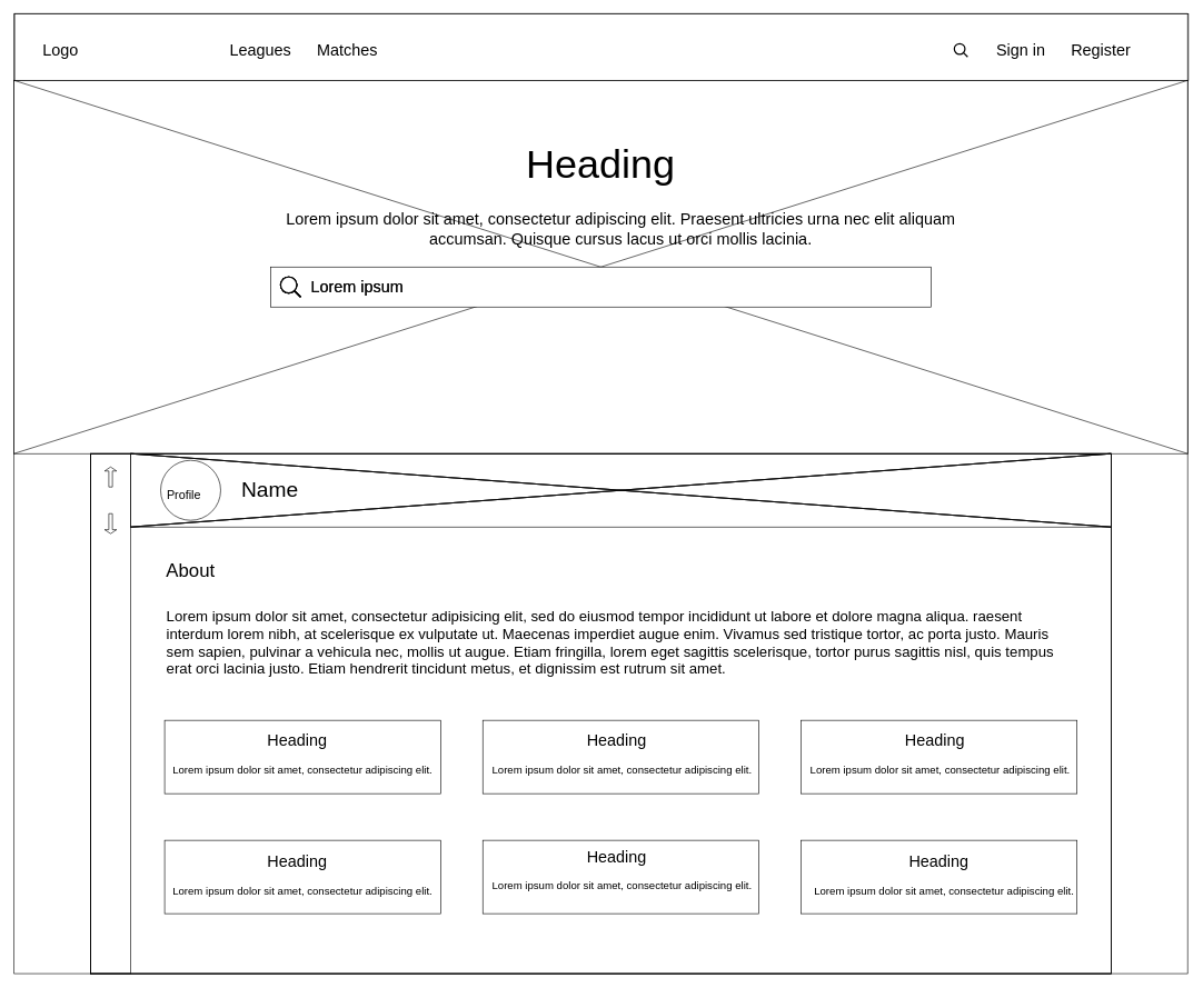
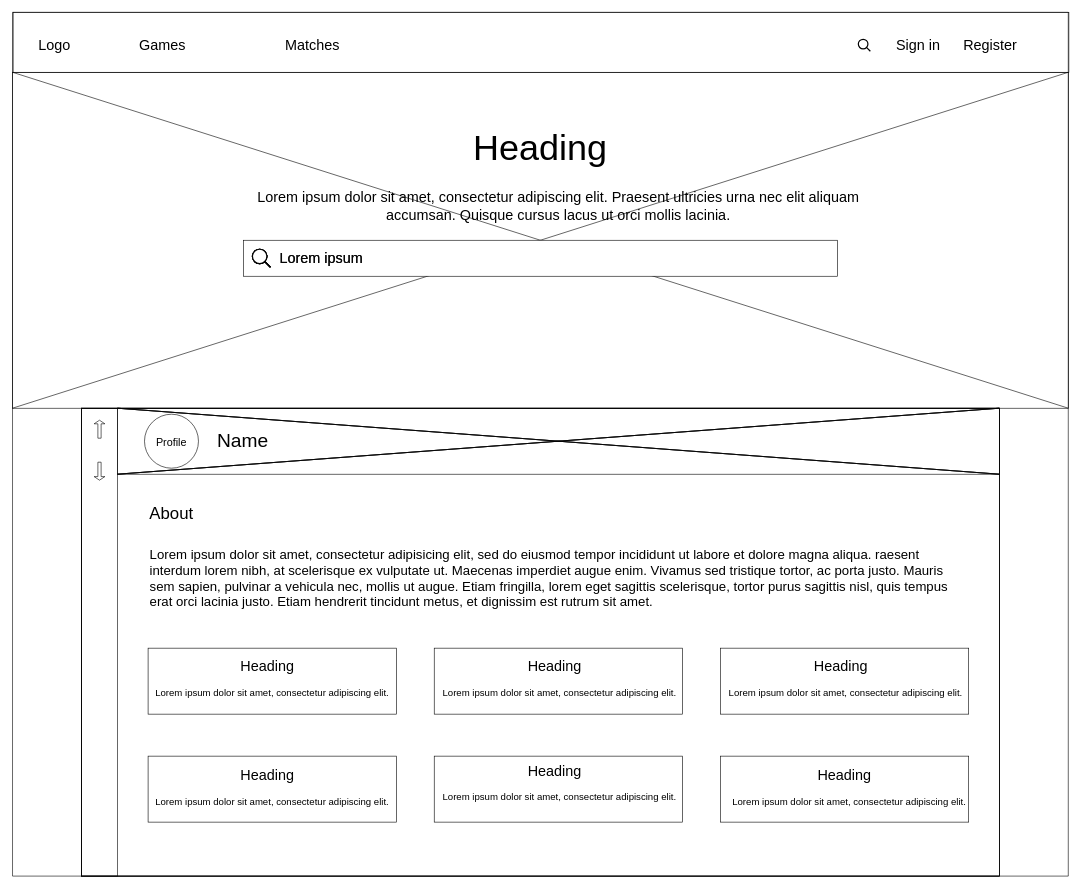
  <mxCell id="0" />
  <mxCell id="1" parent="0" />
  <mxCell id="2" value="" style="rounded=0;whiteSpace=wrap;html=1;fillColor=none;" vertex="1" parent="1"><mxGeometry x="21" width="1760" height="100" as="geometry" y="20" /></mxCell>
  <mxCell id="3" value="" style="swimlane;startSize=0;" vertex="1" parent="1"><mxGeometry x="20" width="1760" height="1440" as="geometry" y="20"><mxRectangle x="80" width="50" height="40" as="alternateBounds" /></mxGeometry></mxCell>
  <mxCell id="4" value="" style="rounded=0;whiteSpace=wrap;html=1;labelBackgroundColor=none;fontSize=24;strokeColor=#000000;fillColor=none;" vertex="1" parent="3"><mxGeometry x="115" y="660" width="1530" height="780" as="geometry" /></mxCell>
  <mxCell id="5" value="" style="rounded=0;whiteSpace=wrap;html=1;labelBackgroundColor=none;fontSize=24;strokeColor=#000000;fillColor=none;" vertex="1" parent="3"><mxGeometry x="115" y="660" width="1530" height="780" as="geometry" /></mxCell>
  <mxCell id="6" value="" style="rounded=0;whiteSpace=wrap;html=1;fillColor=none;" vertex="1" parent="3"><mxGeometry y="100" width="1760" height="560" as="geometry" /></mxCell>
  <mxCell id="7" value="" style="endArrow=none;html=1;rounded=0;entryX=1;entryY=0;entryDx=0;entryDy=0;exitX=0;exitY=1;exitDx=0;exitDy=0;" edge="1" parent="3" source="6" target="6"><mxGeometry width="50" height="50" relative="1" as="geometry"><mxPoint x="190" y="270" as="sourcePoint" /><mxPoint x="240" y="220" as="targetPoint" /></mxGeometry></mxCell>
  <mxCell id="8" value="" style="endArrow=none;html=1;rounded=0;entryX=0;entryY=0;entryDx=0;entryDy=0;exitX=1;exitY=1;exitDx=0;exitDy=0;" edge="1" parent="3" source="6" target="6"><mxGeometry width="50" height="50" relative="1" as="geometry"><mxPoint x="240" y="280" as="sourcePoint" /><mxPoint x="340" y="180" as="targetPoint" /></mxGeometry></mxCell>
  <mxCell id="9" value="" style="rounded=0;whiteSpace=wrap;html=1;fillColor=default;" vertex="1" parent="3"><mxGeometry x="385" y="380" width="990" height="60" as="geometry" /></mxCell>
  <mxCell id="10" value="&lt;font style=&quot;font-size: 60px&quot;&gt;Heading&lt;/font&gt;" style="text;html=1;strokeColor=none;fillColor=none;align=center;verticalAlign=middle;whiteSpace=wrap;rounded=0;" vertex="1" parent="3"><mxGeometry x="795" y="200" width="170" height="50" as="geometry" /></mxCell>
  <mxCell id="11" value="Lorem ipsum dolor sit amet, consectetur adipiscing elit. Praesent ultricies urna nec elit aliquam accumsan. Quisque cursus lacus ut orci mollis lacinia." style="text;strokeColor=none;fillColor=none;align=center;verticalAlign=top;rounded=0;fontSize=24;spacing=0;whiteSpace=wrap;" vertex="1" parent="3"><mxGeometry x="385" y="290" width="1050" height="80" as="geometry" /></mxCell>
  <mxCell id="12" value="" style="html=1;verticalLabelPosition=bottom;align=center;labelBackgroundColor=#000000;verticalAlign=top;strokeWidth=2;strokeColor=#000000;shadow=0;dashed=0;shape=mxgraph.ios7.icons.looking_glass;fontSize=24;fillColor=default;" vertex="1" parent="3"><mxGeometry x="400" y="395" width="30" height="30" as="geometry" /></mxCell>
  <mxCell id="13" value="Lorem ipsum" style="text;html=1;strokeColor=none;fillColor=none;align=center;verticalAlign=middle;whiteSpace=wrap;rounded=0;labelBackgroundColor=none;fontSize=24;textOpacity=70;" vertex="1" parent="3"><mxGeometry x="430" y="395" width="170" height="30" as="geometry" /></mxCell>
  <mxCell id="14" value="Logo" style="text;html=1;strokeColor=none;fillColor=none;align=center;verticalAlign=middle;whiteSpace=wrap;rounded=0;labelBackgroundColor=none;fontSize=24;" vertex="1" parent="3"><mxGeometry x="40" y="40" width="60" height="30" as="geometry" /></mxCell>
+ <mxCell id="15" value="Games" style="text;html=1;strokeColor=none;fillColor=none;align=center;verticalAlign=middle;whiteSpace=wrap;rounded=0;labelBackgroundColor=none;fontSize=24;" vertex="1" parent="3"><mxGeometry x="200" y="40" width="100" height="30" as="geometry" /></mxCell>
  <mxCell id="16" value="Matches" style="text;html=1;strokeColor=none;fillColor=none;align=center;verticalAlign=middle;whiteSpace=wrap;rounded=0;labelBackgroundColor=none;fontSize=24;" vertex="1" parent="3"><mxGeometry x="450" y="40" width="100" height="30" as="geometry" /></mxCell>
  <mxCell id="17" value="Sign in" style="text;html=1;strokeColor=none;fillColor=none;align=center;verticalAlign=middle;whiteSpace=wrap;rounded=0;labelBackgroundColor=none;fontSize=24;" vertex="1" parent="3"><mxGeometry x="1460" y="40" width="100" height="30" as="geometry" /></mxCell>
  <mxCell id="18" value="Register" style="text;html=1;strokeColor=none;fillColor=none;align=center;verticalAlign=middle;whiteSpace=wrap;rounded=0;labelBackgroundColor=none;fontSize=24;" vertex="1" parent="3"><mxGeometry x="1580" y="40" width="100" height="30" as="geometry" /></mxCell>
  <mxCell id="19" value="" style="html=1;verticalLabelPosition=bottom;align=center;labelBackgroundColor=#000000;verticalAlign=top;strokeWidth=2;strokeColor=#000000;shadow=0;dashed=0;shape=mxgraph.ios7.icons.looking_glass;fontSize=24;fillColor=default;" vertex="1" parent="3"><mxGeometry x="1410" y="45" width="20" height="20" as="geometry" /></mxCell>
  <mxCell id="20" value="" style="rounded=0;whiteSpace=wrap;html=1;labelBackgroundColor=none;fontSize=24;strokeColor=#000000;fillColor=none;" vertex="1" parent="3"><mxGeometry x="115" y="660" width="1530" height="780" as="geometry" /></mxCell>
  <mxCell id="21" value="" style="rounded=0;whiteSpace=wrap;html=1;labelBackgroundColor=none;fontSize=24;strokeColor=#000000;fillColor=none;" vertex="1" parent="3"><mxGeometry x="115" y="660" width="60" height="780" as="geometry" /></mxCell>
  <mxCell id="22" value="" style="shape=singleArrow;direction=north;whiteSpace=wrap;html=1;labelBackgroundColor=none;fontSize=24;strokeColor=#000000;fillColor=none;" vertex="1" parent="3"><mxGeometry x="136" y="680" width="18" height="30" as="geometry" /></mxCell>
  <mxCell id="23" value="" style="shape=singleArrow;direction=north;whiteSpace=wrap;html=1;labelBackgroundColor=none;fontSize=24;strokeColor=#000000;fillColor=none;rotation=180;" vertex="1" parent="3"><mxGeometry x="136" y="750" width="18" height="30" as="geometry" /></mxCell>
  <mxCell id="24" value="" style="rounded=0;whiteSpace=wrap;html=1;fillColor=none;labelBackgroundColor=none;fontSize=16;strokeColor=#000000;" vertex="1" parent="3"><mxGeometry x="175" y="660" width="1470" height="110" as="geometry" /></mxCell>
  <mxCell id="25" value="" style="endArrow=none;html=1;rounded=0;entryX=0;entryY=0;entryDx=0;entryDy=0;exitX=1;exitY=1;exitDx=0;exitDy=0;fontSize=16;" edge="1" parent="3" source="24"><mxGeometry width="50" height="50" relative="1" as="geometry"><mxPoint x="275" y="760" as="sourcePoint" /><mxPoint x="175" y="660" as="targetPoint" /></mxGeometry></mxCell>
  <mxCell id="26" value="" style="endArrow=none;html=1;rounded=0;entryX=1;entryY=0;entryDx=0;entryDy=0;exitX=0;exitY=1;exitDx=0;exitDy=0;fontSize=16;" edge="1" parent="3" source="24" target="24"><mxGeometry width="50" height="50" relative="1" as="geometry"><mxPoint x="175" y="760" as="sourcePoint" /><mxPoint x="275" y="660" as="targetPoint" /></mxGeometry></mxCell>
  <mxCell id="27" value="" style="ellipse;whiteSpace=wrap;html=1;aspect=fixed;labelBackgroundColor=none;fontSize=16;strokeColor=#000000;fillColor=none;" vertex="1" parent="3"><mxGeometry x="220" y="670" width="90" height="90" as="geometry" /></mxCell>
  <mxCell id="28" value="&lt;font style=&quot;font-size: 32px&quot;&gt;Name&lt;/font&gt;" style="text;html=1;strokeColor=none;fillColor=none;align=center;verticalAlign=middle;whiteSpace=wrap;rounded=0;" vertex="1" parent="3"><mxGeometry x="299" y="690" width="170" height="50" as="geometry" /></mxCell>
  <mxCell id="29" value="Lorem ipsum dolor sit amet, consectetur adipisicing elit, sed do eiusmod tempor incididunt ut labore et dolore magna aliqua. raesent interdum lorem nibh, at scelerisque ex vulputate ut. Maecenas imperdiet augue enim. Vivamus sed tristique tortor, ac porta justo. Mauris sem sapien, pulvinar a vehicula nec, mollis ut augue. Etiam fringilla, lorem eget sagittis scelerisque, tortor purus sagittis nisl, quis tempus erat orci lacinia justo. Etiam hendrerit tincidunt metus, et dignissim est rutrum sit amet." style="text;strokeColor=none;fillColor=none;spacing=5;spacingTop=-20;whiteSpace=wrap;overflow=hidden;rounded=0;labelBackgroundColor=none;fontSize=22;" vertex="1" parent="3"><mxGeometry x="224" y="902" width="1340" height="130" as="geometry" /></mxCell>
- <mxCell id="30" value="&lt;font style=&quot;font-size: 18px&quot;&gt;Profile&lt;/font&gt;" style="text;html=1;strokeColor=none;fillColor=none;align=center;verticalAlign=middle;whiteSpace=wrap;rounded=0;labelBackgroundColor=none;fontSize=32;" vertex="1" parent="3"><mxGeometry x="225" y="702" width="60" height="30" as="geometry" /></mxCell>
+ <mxCell id="30" value="&lt;font style=&quot;font-size: 18px&quot;&gt;Profile&lt;/font&gt;" style="text;html=1;strokeColor=none;fillColor=none;align=center;verticalAlign=middle;whiteSpace=wrap;rounded=0;labelBackgroundColor=none;fontSize=32;" vertex="1" parent="3"><mxGeometry x="235" y="697" width="60" height="30" as="geometry" /></mxCell>
  <mxCell id="31" value="&lt;font style=&quot;font-size: 28px&quot;&gt;About&lt;/font&gt;" style="text;html=1;strokeColor=none;fillColor=none;align=center;verticalAlign=middle;whiteSpace=wrap;rounded=0;labelBackgroundColor=none;fontSize=32;" vertex="1" parent="3"><mxGeometry x="235" y="820" width="60" height="30" as="geometry" /></mxCell>
  <mxCell id="32" value="" style="rounded=0;whiteSpace=wrap;html=1;labelBackgroundColor=none;fontSize=22;strokeColor=#000000;fillColor=default;" vertex="1" parent="3"><mxGeometry x="226" y="1060" width="414" height="110" as="geometry" /></mxCell>
  <mxCell id="33" value="" style="rounded=0;whiteSpace=wrap;html=1;labelBackgroundColor=none;fontSize=22;strokeColor=#000000;fillColor=default;" vertex="1" parent="3"><mxGeometry x="703" y="1060" width="414" height="110" as="geometry" /></mxCell>
  <mxCell id="34" value="" style="rounded=0;whiteSpace=wrap;html=1;labelBackgroundColor=none;fontSize=22;strokeColor=#000000;fillColor=default;" vertex="1" parent="3"><mxGeometry x="1180" y="1060" width="414" height="110" as="geometry" /></mxCell>
  <mxCell id="35" value="" style="rounded=0;whiteSpace=wrap;html=1;labelBackgroundColor=none;fontSize=22;strokeColor=#000000;fillColor=default;" vertex="1" parent="3"><mxGeometry x="226" y="1240" width="414" height="110" as="geometry" /></mxCell>
  <mxCell id="36" value="" style="rounded=0;whiteSpace=wrap;html=1;labelBackgroundColor=none;fontSize=22;strokeColor=#000000;fillColor=default;" vertex="1" parent="3"><mxGeometry x="703" y="1240" width="414" height="110" as="geometry" /></mxCell>
  <mxCell id="37" value="" style="rounded=0;whiteSpace=wrap;html=1;labelBackgroundColor=none;fontSize=22;strokeColor=#000000;fillColor=default;" vertex="1" parent="3"><mxGeometry x="1180" y="1240" width="414" height="110" as="geometry" /></mxCell>
  <mxCell id="38" value="&lt;font style=&quot;font-size: 24px&quot;&gt;Heading&lt;/font&gt;" style="text;html=1;strokeColor=none;fillColor=none;align=center;verticalAlign=middle;whiteSpace=wrap;rounded=0;fontSize=12;" vertex="1" parent="3"><mxGeometry x="340" y="1066" width="170" height="50" as="geometry" /></mxCell>
  <mxCell id="39" value="Lorem ipsum dolor sit amet, consectetur adipiscing elit." style="text;strokeColor=none;fillColor=none;align=center;verticalAlign=top;rounded=0;fontSize=16;spacing=0;whiteSpace=wrap;" vertex="1" parent="3"><mxGeometry x="228" y="1120" width="410" height="40" as="geometry" /></mxCell>
  <mxCell id="40" value="&lt;font style=&quot;font-size: 24px&quot;&gt;Heading&lt;/font&gt;" style="text;html=1;strokeColor=none;fillColor=none;align=center;verticalAlign=middle;whiteSpace=wrap;rounded=0;fontSize=12;" vertex="1" parent="3"><mxGeometry x="819" y="1066" width="170" height="50" as="geometry" /></mxCell>
  <mxCell id="41" value="Lorem ipsum dolor sit amet, consectetur adipiscing elit." style="text;strokeColor=none;fillColor=none;align=center;verticalAlign=top;rounded=0;fontSize=16;spacing=0;whiteSpace=wrap;" vertex="1" parent="3"><mxGeometry x="707" y="1120" width="410" height="40" as="geometry" /></mxCell>
  <mxCell id="42" value="&lt;font style=&quot;font-size: 24px&quot;&gt;Heading&lt;/font&gt;" style="text;html=1;strokeColor=none;fillColor=none;align=center;verticalAlign=middle;whiteSpace=wrap;rounded=0;fontSize=12;" vertex="1" parent="3"><mxGeometry x="1296" y="1066" width="170" height="50" as="geometry" /></mxCell>
  <mxCell id="43" value="Lorem ipsum dolor sit amet, consectetur adipiscing elit." style="text;strokeColor=none;fillColor=none;align=center;verticalAlign=top;rounded=0;fontSize=16;spacing=0;whiteSpace=wrap;" vertex="1" parent="3"><mxGeometry x="1184" y="1120" width="410" height="40" as="geometry" /></mxCell>
  <mxCell id="44" value="&lt;font style=&quot;font-size: 24px&quot;&gt;Heading&lt;/font&gt;" style="text;html=1;strokeColor=none;fillColor=none;align=center;verticalAlign=middle;whiteSpace=wrap;rounded=0;fontSize=12;" vertex="1" parent="3"><mxGeometry x="340" y="1248" width="170" height="50" as="geometry" /></mxCell>
  <mxCell id="45" value="Lorem ipsum dolor sit amet, consectetur adipiscing elit." style="text;strokeColor=none;fillColor=none;align=center;verticalAlign=top;rounded=0;fontSize=16;spacing=0;whiteSpace=wrap;" vertex="1" parent="3"><mxGeometry x="228" y="1302" width="410" height="40" as="geometry" /></mxCell>
  <mxCell id="46" value="&lt;font style=&quot;font-size: 24px&quot;&gt;Heading&lt;/font&gt;" style="text;html=1;strokeColor=none;fillColor=none;align=center;verticalAlign=middle;whiteSpace=wrap;rounded=0;fontSize=12;" vertex="1" parent="3"><mxGeometry x="819" y="1240" width="170" height="50" as="geometry" /></mxCell>
  <mxCell id="47" value="Lorem ipsum dolor sit amet, consectetur adipiscing elit." style="text;strokeColor=none;fillColor=none;align=center;verticalAlign=top;rounded=0;fontSize=16;spacing=0;whiteSpace=wrap;" vertex="1" parent="3"><mxGeometry x="707" y="1294" width="410" height="40" as="geometry" /></mxCell>
  <mxCell id="48" value="&lt;font style=&quot;font-size: 24px&quot;&gt;Heading&lt;/font&gt;" style="text;html=1;strokeColor=none;fillColor=none;align=center;verticalAlign=middle;whiteSpace=wrap;rounded=0;fontSize=12;" vertex="1" parent="3"><mxGeometry x="1302" y="1248" width="170" height="50" as="geometry" /></mxCell>
  <mxCell id="49" value="Lorem ipsum dolor sit amet, consectetur adipiscing elit." style="text;strokeColor=none;fillColor=none;align=center;verticalAlign=top;rounded=0;fontSize=16;spacing=0;whiteSpace=wrap;" vertex="1" parent="3"><mxGeometry x="1190" y="1302" width="410" height="40" as="geometry" /></mxCell>
  <mxCell id="50" value="" style="html=1;verticalLabelPosition=bottom;align=center;labelBackgroundColor=#000000;verticalAlign=top;strokeWidth=2;strokeColor=#000000;shadow=0;dashed=0;shape=mxgraph.ios7.icons.looking_glass;fontSize=24;fillColor=default;" vertex="1" parent="3"><mxGeometry x="400" y="395" width="30" height="30" as="geometry" /></mxCell>
  <mxCell id="51" value="Lorem ipsum" style="text;html=1;strokeColor=none;fillColor=none;align=center;verticalAlign=middle;whiteSpace=wrap;rounded=0;labelBackgroundColor=none;fontSize=24;textOpacity=70;" vertex="1" parent="3"><mxGeometry x="430" y="395" width="170" height="30" as="geometry" /></mxCell>
  <mxCell id="52" value="" style="html=1;verticalLabelPosition=bottom;align=center;labelBackgroundColor=#000000;verticalAlign=top;strokeWidth=2;strokeColor=#000000;shadow=0;dashed=0;shape=mxgraph.ios7.icons.looking_glass;fontSize=24;fillColor=default;" vertex="1" parent="3"><mxGeometry x="400" y="395" width="30" height="30" as="geometry" /></mxCell>
  <mxCell id="53" value="" style="html=1;verticalLabelPosition=bottom;align=center;labelBackgroundColor=#000000;verticalAlign=top;strokeWidth=2;strokeColor=#000000;shadow=0;dashed=0;shape=mxgraph.ios7.icons.looking_glass;fontSize=24;fillColor=default;" vertex="1" parent="3"><mxGeometry x="400" y="395" width="30" height="30" as="geometry" /></mxCell>
  <mxCell id="54" value="Lorem ipsum" style="text;html=1;strokeColor=none;fillColor=none;align=center;verticalAlign=middle;whiteSpace=wrap;rounded=0;labelBackgroundColor=none;fontSize=24;textOpacity=70;" vertex="1" parent="3"><mxGeometry x="430" y="395" width="170" height="30" as="geometry" /></mxCell>
  <mxCell id="55" value="" style="endArrow=none;html=1;rounded=0;entryX=1;entryY=0;entryDx=0;entryDy=0;exitX=0;exitY=1;exitDx=0;exitDy=0;fontSize=16;" edge="1" parent="3"><mxGeometry width="50" height="50" relative="1" as="geometry"><mxPoint x="175" y="770" as="sourcePoint" /><mxPoint x="1645" y="660" as="targetPoint" /></mxGeometry></mxCell>
  <mxCell id="56" value="" style="endArrow=none;html=1;rounded=0;entryX=0;entryY=0;entryDx=0;entryDy=0;exitX=1;exitY=1;exitDx=0;exitDy=0;fontSize=16;" edge="1" parent="3"><mxGeometry width="50" height="50" relative="1" as="geometry"><mxPoint x="1645" y="770" as="sourcePoint" /><mxPoint x="175" y="660" as="targetPoint" /></mxGeometry></mxCell>
  <mxCell id="57" value="" style="endArrow=none;html=1;rounded=0;entryX=1;entryY=0;entryDx=0;entryDy=0;exitX=0;exitY=1;exitDx=0;exitDy=0;fontSize=16;" edge="1" parent="3"><mxGeometry width="50" height="50" relative="1" as="geometry"><mxPoint x="175" y="770.0" as="sourcePoint" /><mxPoint x="1645" y="660.0" as="targetPoint" /></mxGeometry></mxCell>
  <mxCell id="58" value="" style="endArrow=none;html=1;rounded=0;entryX=0;entryY=0;entryDx=0;entryDy=0;exitX=1;exitY=1;exitDx=0;exitDy=0;fontSize=16;" edge="1" parent="3"><mxGeometry width="50" height="50" relative="1" as="geometry"><mxPoint x="1645" y="770.0" as="sourcePoint" /><mxPoint x="175" y="660.0" as="targetPoint" /></mxGeometry></mxCell>
  <mxCell id="59" value="" style="endArrow=none;html=1;rounded=0;entryX=1;entryY=0;entryDx=0;entryDy=0;exitX=0;exitY=1;exitDx=0;exitDy=0;fontSize=16;" edge="1" parent="3"><mxGeometry width="50" height="50" relative="1" as="geometry"><mxPoint x="175" y="770.0" as="sourcePoint" /><mxPoint x="1645" y="660.0" as="targetPoint" /></mxGeometry></mxCell>
  <mxCell id="60" value="" style="endArrow=none;html=1;rounded=0;entryX=0;entryY=0;entryDx=0;entryDy=0;exitX=1;exitY=1;exitDx=0;exitDy=0;fontSize=16;" edge="1" parent="3"><mxGeometry width="50" height="50" relative="1" as="geometry"><mxPoint x="1645" y="770.0" as="sourcePoint" /><mxPoint x="175" y="660.0" as="targetPoint" /></mxGeometry></mxCell>
- <mxCell id="61" value="Leagues" style="text;html=1;strokeColor=none;fillColor=none;align=center;verticalAlign=middle;whiteSpace=wrap;rounded=0;labelBackgroundColor=none;fontSize=24;" vertex="1" parent="1"><mxGeometry x="340" y="60" width="100" height="30" as="geometry" /></mxCell>
